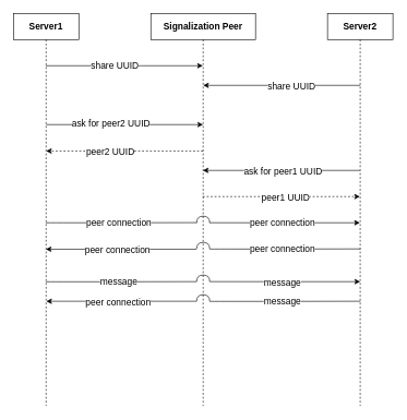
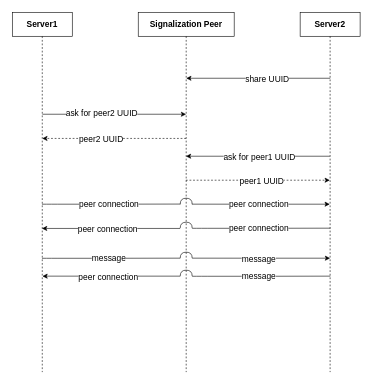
  <mxCell id="0" />
  <mxCell id="1" parent="0" />
  <mxCell id="2" value="&lt;b&gt;Server1&lt;/b&gt;" style="shape=umlLifeline;perimeter=lifelinePerimeter;whiteSpace=wrap;html=1;container=1;collapsible=0;recursiveResize=0;outlineConnect=0;fontSize=14;" vertex="1" parent="1"><mxGeometry x="20" y="20" width="100" height="600" as="geometry" /></mxCell>
  <mxCell id="3" value="&lt;b&gt;Signalization Peer&lt;/b&gt;" style="shape=umlLifeline;perimeter=lifelinePerimeter;whiteSpace=wrap;html=1;container=1;collapsible=0;recursiveResize=0;outlineConnect=0;fontSize=14;" vertex="1" parent="1"><mxGeometry x="230" y="20" width="160" height="600" as="geometry" /></mxCell>
  <mxCell id="4" value="" style="shape=requiredInterface;html=1;verticalLabelPosition=bottom;sketch=0;fontSize=14;direction=north;" vertex="1" parent="3"><mxGeometry x="70" y="310" width="20" height="10" as="geometry" /></mxCell>
  <mxCell id="5" value="" style="shape=requiredInterface;html=1;verticalLabelPosition=bottom;sketch=0;fontSize=14;direction=north;" vertex="1" parent="3"><mxGeometry x="70" y="350" width="20" height="10" as="geometry" /></mxCell>
  <mxCell id="6" value="" style="shape=requiredInterface;html=1;verticalLabelPosition=bottom;sketch=0;fontSize=14;direction=north;fontStyle=1" vertex="1" parent="3"><mxGeometry x="70" y="400" width="20" height="10" as="geometry" /></mxCell>
  <mxCell id="7" value="" style="shape=requiredInterface;html=1;verticalLabelPosition=bottom;sketch=0;fontSize=14;direction=north;" vertex="1" parent="3"><mxGeometry x="70" y="430" width="20" height="10" as="geometry" /></mxCell>
  <mxCell id="8" value="Server2" style="shape=umlLifeline;perimeter=lifelinePerimeter;whiteSpace=wrap;html=1;container=1;collapsible=0;recursiveResize=0;outlineConnect=0;fontSize=14;fontStyle=1" vertex="1" parent="1"><mxGeometry x="500" y="20" width="100" height="600" as="geometry" /></mxCell>
  <mxCell id="9" value="" style="endArrow=classic;html=1;fontSize=14;" edge="1" parent="8"><mxGeometry width="50" height="50" relative="1" as="geometry"><mxPoint x="50.17" y="110" as="sourcePoint" /><mxPoint x="-189.997" y="110" as="targetPoint" /></mxGeometry></mxCell>
  <mxCell id="10" value="share UUID" style="edgeLabel;html=1;align=center;verticalAlign=middle;resizable=0;points=[];fontSize=14;" vertex="1" connectable="0" parent="9"><mxGeometry x="-0.118" relative="1" as="geometry"><mxPoint as="offset" /></mxGeometry></mxCell>
  <mxCell id="11" value="" style="endArrow=none;html=1;fontSize=14;entryX=0.021;entryY=0.021;entryDx=0;entryDy=0;entryPerimeter=0;" edge="1" parent="8"><mxGeometry width="50" height="50" relative="1" as="geometry"><mxPoint x="-180.004" y="360.21" as="sourcePoint" /><mxPoint x="50.36" y="360.0" as="targetPoint" /><Array as="points"><mxPoint x="-165.06" y="360.21" /><mxPoint x="-75.06" y="360.21" /></Array></mxGeometry></mxCell>
  <mxCell id="12" value="peer connection" style="edgeLabel;html=1;align=center;verticalAlign=middle;resizable=0;points=[];fontSize=14;" vertex="1" connectable="0" parent="11"><mxGeometry x="-0.036" relative="1" as="geometry"><mxPoint as="offset" /></mxGeometry></mxCell>
- <mxCell id="13" value="" style="endArrow=classic;html=1;fontSize=14;" edge="1" parent="1" source="2" target="3"><mxGeometry width="50" height="50" relative="1" as="geometry"><mxPoint x="155" y="100" as="sourcePoint" /><mxPoint x="265" y="200" as="targetPoint" /><Array as="points"><mxPoint x="205" y="100" /></Array></mxGeometry></mxCell>
- <mxCell id="14" value="share UUID" style="edgeLabel;html=1;align=center;verticalAlign=middle;resizable=0;points=[];fontSize=14;" vertex="1" connectable="0" parent="13"><mxGeometry x="-0.122" y="1" relative="1" as="geometry"><mxPoint as="offset" /></mxGeometry></mxCell>
  <mxCell id="15" value="" style="endArrow=classic;html=1;fontSize=14;" edge="1" parent="1"><mxGeometry width="50" height="50" relative="1" as="geometry"><mxPoint x="70.173" y="190" as="sourcePoint" /><mxPoint x="309.84" y="190" as="targetPoint" /><Array as="points"><mxPoint x="205.34" y="190" /></Array></mxGeometry></mxCell>
  <mxCell id="16" value="ask for peer2 UUID" style="edgeLabel;html=1;align=center;verticalAlign=middle;resizable=0;points=[];fontSize=14;" vertex="1" connectable="0" parent="15"><mxGeometry x="-0.184" y="2" relative="1" as="geometry"><mxPoint as="offset" /></mxGeometry></mxCell>
  <mxCell id="17" value="" style="html=1;labelBackgroundColor=#ffffff;startArrow=none;startFill=0;startSize=6;endArrow=classic;endFill=1;endSize=6;jettySize=auto;orthogonalLoop=1;strokeWidth=1;dashed=1;fontSize=14;" edge="1" parent="1"><mxGeometry width="60" height="60" relative="1" as="geometry"><mxPoint x="309.67" y="230.33" as="sourcePoint" /><mxPoint x="70.003" y="230.33" as="targetPoint" /></mxGeometry></mxCell>
  <mxCell id="18" value="peer2 UUID" style="edgeLabel;html=1;align=center;verticalAlign=middle;resizable=0;points=[];fontSize=14;" vertex="1" connectable="0" parent="17"><mxGeometry x="0.183" y="1" relative="1" as="geometry"><mxPoint as="offset" /></mxGeometry></mxCell>
  <mxCell id="19" value="" style="endArrow=classic;html=1;fontSize=14;" edge="1" parent="1" source="8" target="3"><mxGeometry width="50" height="50" relative="1" as="geometry"><mxPoint x="215" y="390" as="sourcePoint" /><mxPoint x="265" y="340" as="targetPoint" /><Array as="points"><mxPoint x="425" y="260" /></Array></mxGeometry></mxCell>
  <mxCell id="20" value="ask for peer1 UUID" style="edgeLabel;html=1;align=center;verticalAlign=middle;resizable=0;points=[];fontSize=14;" vertex="1" connectable="0" parent="19"><mxGeometry x="-0.019" y="1" relative="1" as="geometry"><mxPoint as="offset" /></mxGeometry></mxCell>
  <mxCell id="21" value="" style="html=1;labelBackgroundColor=#ffffff;startArrow=none;startFill=0;startSize=6;endArrow=classic;endFill=1;endSize=6;jettySize=auto;orthogonalLoop=1;strokeWidth=1;dashed=1;fontSize=14;" edge="1" parent="1" source="3" target="8"><mxGeometry width="60" height="60" relative="1" as="geometry"><mxPoint x="335" y="350" as="sourcePoint" /><mxPoint x="45.003" y="350" as="targetPoint" /><Array as="points"><mxPoint x="425" y="300" /></Array></mxGeometry></mxCell>
  <mxCell id="22" value="peer1 UUID" style="edgeLabel;html=1;align=center;verticalAlign=middle;resizable=0;points=[];fontSize=14;" vertex="1" connectable="0" parent="21"><mxGeometry x="0.049" relative="1" as="geometry"><mxPoint as="offset" /></mxGeometry></mxCell>
  <mxCell id="23" value="" style="endArrow=none;html=1;fontSize=14;entryX=0.021;entryY=0.021;entryDx=0;entryDy=0;entryPerimeter=0;" edge="1" parent="1" source="2" target="4"><mxGeometry width="50" height="50" relative="1" as="geometry"><mxPoint x="215" y="390" as="sourcePoint" /><mxPoint x="285" y="330" as="targetPoint" /><Array as="points"><mxPoint x="85" y="340" /><mxPoint x="175" y="340" /></Array></mxGeometry></mxCell>
  <mxCell id="24" value="peer connection" style="edgeLabel;html=1;align=center;verticalAlign=middle;resizable=0;points=[];fontSize=14;" vertex="1" connectable="0" parent="23"><mxGeometry x="-0.036" relative="1" as="geometry"><mxPoint as="offset" /></mxGeometry></mxCell>
  <mxCell id="25" value="" style="endArrow=classic;html=1;fontSize=14;exitX=0.006;exitY=0.977;exitDx=0;exitDy=0;exitPerimeter=0;" edge="1" parent="1" source="4" target="8"><mxGeometry width="50" height="50" relative="1" as="geometry"><mxPoint x="325" y="340" as="sourcePoint" /><mxPoint x="455" y="230" as="targetPoint" /><Array as="points"><mxPoint x="435" y="340" /></Array></mxGeometry></mxCell>
  <mxCell id="26" value="peer connection" style="edgeLabel;html=1;align=center;verticalAlign=middle;resizable=0;points=[];fontSize=14;" vertex="1" connectable="0" parent="25"><mxGeometry x="-0.038" y="-1" relative="1" as="geometry"><mxPoint as="offset" /></mxGeometry></mxCell>
  <mxCell id="27" value="" style="endArrow=classic;html=1;fontSize=14;exitX=-0.044;exitY=-0.013;exitDx=0;exitDy=0;exitPerimeter=0;" edge="1" parent="1" source="5" target="2"><mxGeometry width="50" height="50" relative="1" as="geometry"><mxPoint x="215" y="480" as="sourcePoint" /><mxPoint x="265" y="430" as="targetPoint" /></mxGeometry></mxCell>
  <mxCell id="28" value="peer connection" style="edgeLabel;html=1;align=center;verticalAlign=middle;resizable=0;points=[];fontSize=14;" vertex="1" connectable="0" parent="27"><mxGeometry x="0.052" y="1" relative="1" as="geometry"><mxPoint as="offset" /></mxGeometry></mxCell>
  <mxCell id="29" value="" style="endArrow=none;html=1;fontSize=14;entryX=0.021;entryY=0.021;entryDx=0;entryDy=0;entryPerimeter=0;" edge="1" parent="1"><mxGeometry width="50" height="50" relative="1" as="geometry"><mxPoint x="69.554" y="430.21" as="sourcePoint" /><mxPoint x="300" y="430" as="targetPoint" /><Array as="points"><mxPoint x="84.58" y="430.21" /><mxPoint x="174.58" y="430.21" /></Array></mxGeometry></mxCell>
  <mxCell id="30" value="message" style="edgeLabel;html=1;align=center;verticalAlign=middle;resizable=0;points=[];fontSize=14;" vertex="1" connectable="0" parent="29"><mxGeometry x="-0.036" relative="1" as="geometry"><mxPoint as="offset" /></mxGeometry></mxCell>
  <mxCell id="31" value="" style="endArrow=classic;html=1;fontSize=14;exitX=0.006;exitY=0.977;exitDx=0;exitDy=0;exitPerimeter=0;" edge="1" parent="1"><mxGeometry width="50" height="50" relative="1" as="geometry"><mxPoint x="320" y="430" as="sourcePoint" /><mxPoint x="549.96" y="430.06" as="targetPoint" /><Array as="points"><mxPoint x="435.46" y="430.06" /></Array></mxGeometry></mxCell>
  <mxCell id="32" value="message" style="edgeLabel;html=1;align=center;verticalAlign=middle;resizable=0;points=[];fontSize=14;" vertex="1" connectable="0" parent="31"><mxGeometry x="-0.038" y="-1" relative="1" as="geometry"><mxPoint as="offset" /></mxGeometry></mxCell>
  <mxCell id="33" value="" style="endArrow=classic;html=1;fontSize=14;exitX=-0.044;exitY=-0.013;exitDx=0;exitDy=0;exitPerimeter=0;" edge="1" parent="1"><mxGeometry width="50" height="50" relative="1" as="geometry"><mxPoint x="300" y="460" as="sourcePoint" /><mxPoint x="70.234" y="460" as="targetPoint" /></mxGeometry></mxCell>
  <mxCell id="34" value="peer connection" style="edgeLabel;html=1;align=center;verticalAlign=middle;resizable=0;points=[];fontSize=14;" vertex="1" connectable="0" parent="33"><mxGeometry x="0.052" y="1" relative="1" as="geometry"><mxPoint as="offset" /></mxGeometry></mxCell>
  <mxCell id="35" value="" style="endArrow=none;html=1;fontSize=14;entryX=0.021;entryY=0.021;entryDx=0;entryDy=0;entryPerimeter=0;" edge="1" parent="1"><mxGeometry width="50" height="50" relative="1" as="geometry"><mxPoint x="319.996" y="460.21" as="sourcePoint" /><mxPoint x="550.36" y="460" as="targetPoint" /><Array as="points"><mxPoint x="334.94" y="460.21" /><mxPoint x="424.94" y="460.21" /></Array></mxGeometry></mxCell>
  <mxCell id="36" value="message" style="edgeLabel;html=1;align=center;verticalAlign=middle;resizable=0;points=[];fontSize=14;" vertex="1" connectable="0" parent="35"><mxGeometry x="-0.036" relative="1" as="geometry"><mxPoint as="offset" /></mxGeometry></mxCell>
